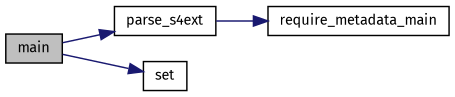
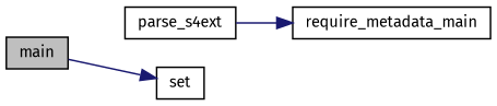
  digraph {
    fontname="Fira Sans"
    rankdir=LR
    node [color=black fontname="Fira Sans" fontsize=10 shape=record]
    edge [color=midnightblue fontname="Fira Sans" fontsize=10 labelfontname=Helvetica labelfontsize=10 style=solid]
    n1 [fillcolor=grey75 fontcolor=black height=0.2 label=main style=filled width=0.4]
    n2 [height=0.2 label=parse_s4ext width=0.4]
    n3 [height=0.2 label=set width=0.4]
    n4 [height=0.2 label=require_metadata_main width=0.4]
-   n1 -> n2
    n1 -> n3
    n2 -> n4
  }
